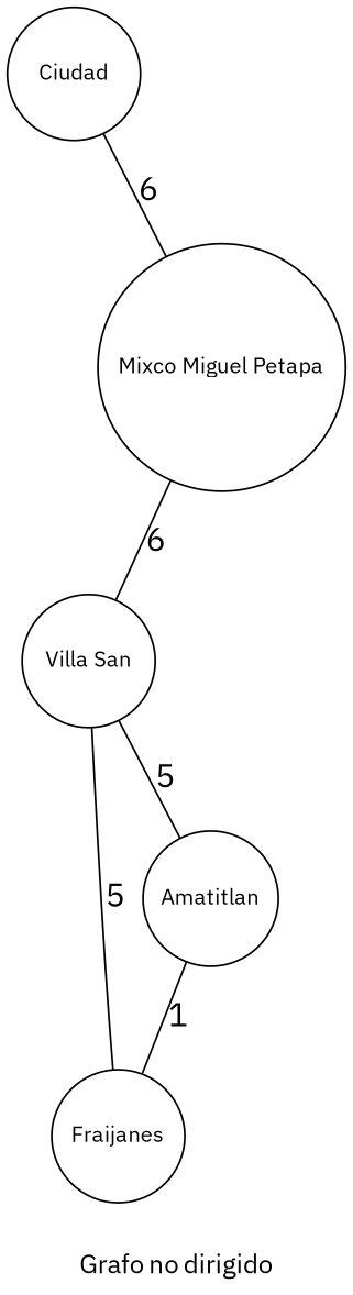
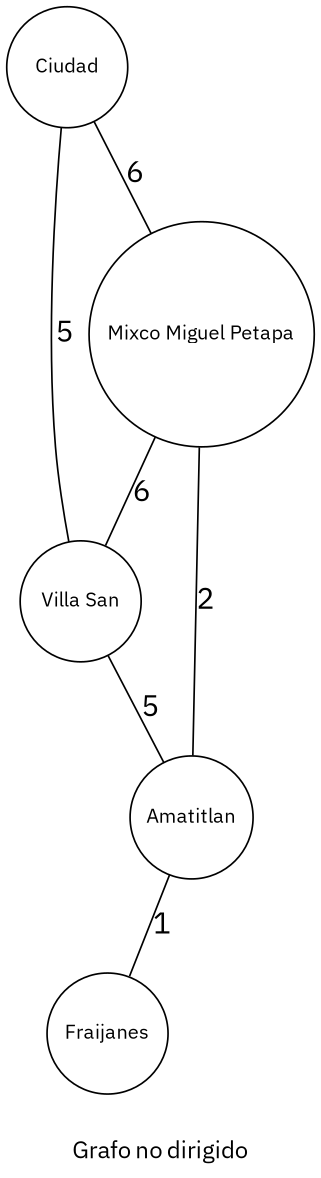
  digraph {
    fontname="IBM Plex Sans"
    label="Grafo no dirigido"
    node [fontname="IBM Plex Sans" fontsize=12 shape=circle]
    edge [arrowhead=none fontname="IBM Plex Sans" fontsize=18]
    n1 [label=Ciudad width=1]
    n2 [label="Villa San" width=1]
    n3 [label="Mixco Miguel Petapa" width=1]
    n4 [label=Amatitlan width=1]
    n5 [label=Fraijanes width=1]
-   n5 -> n2 [label=5]
+   n1 -> n2 [label=5]
    n1 -> n3 [label=6]
    n2 -> n4 [label=5]
    n3 -> n2 [label=6]
+   n3 -> n4 [label=2]
    n4 -> n5 [label=1]
  }
